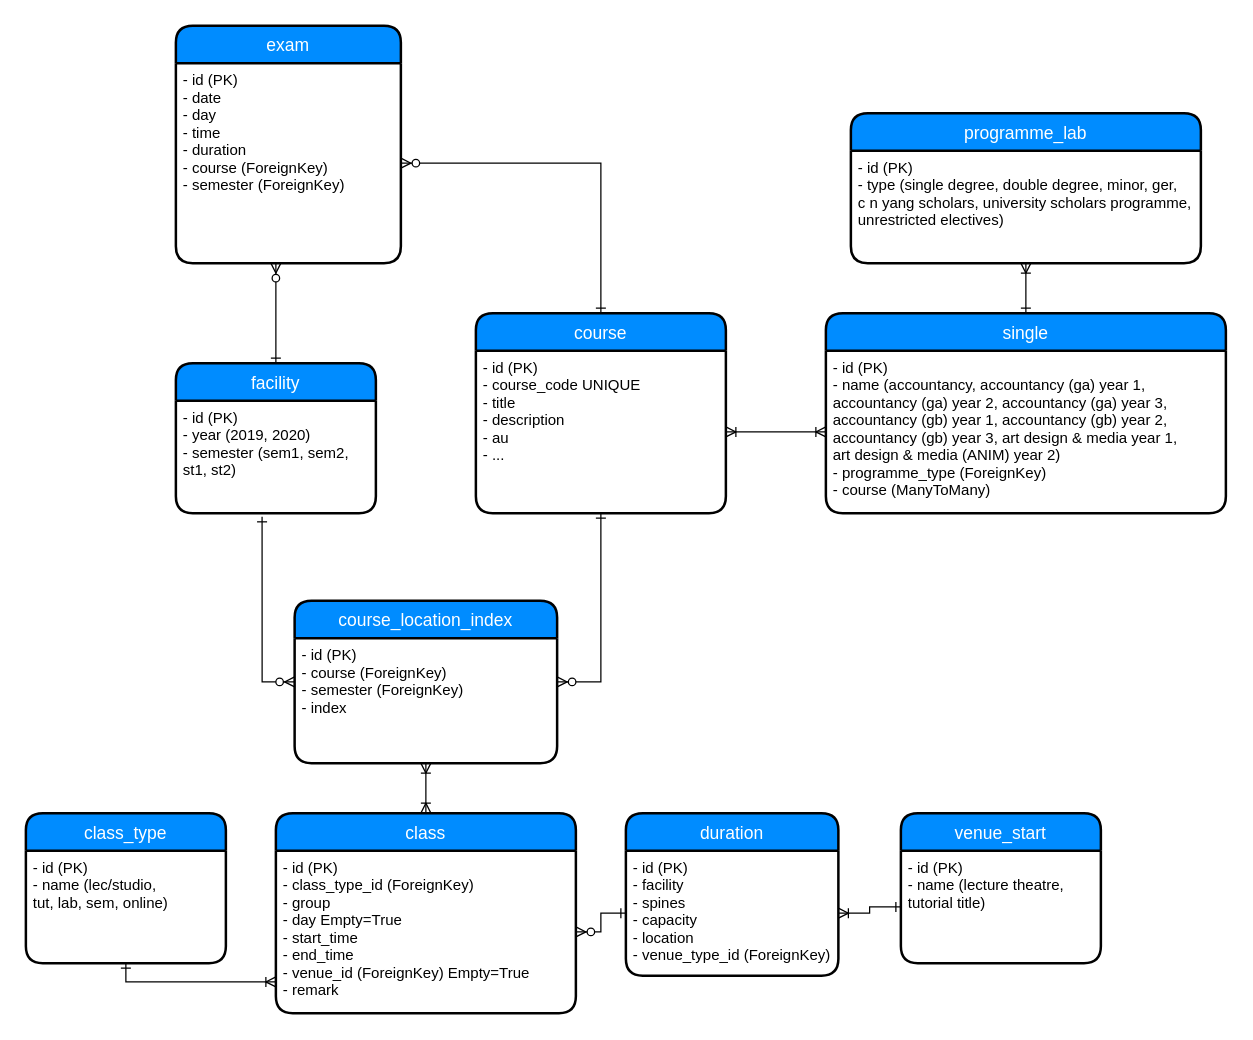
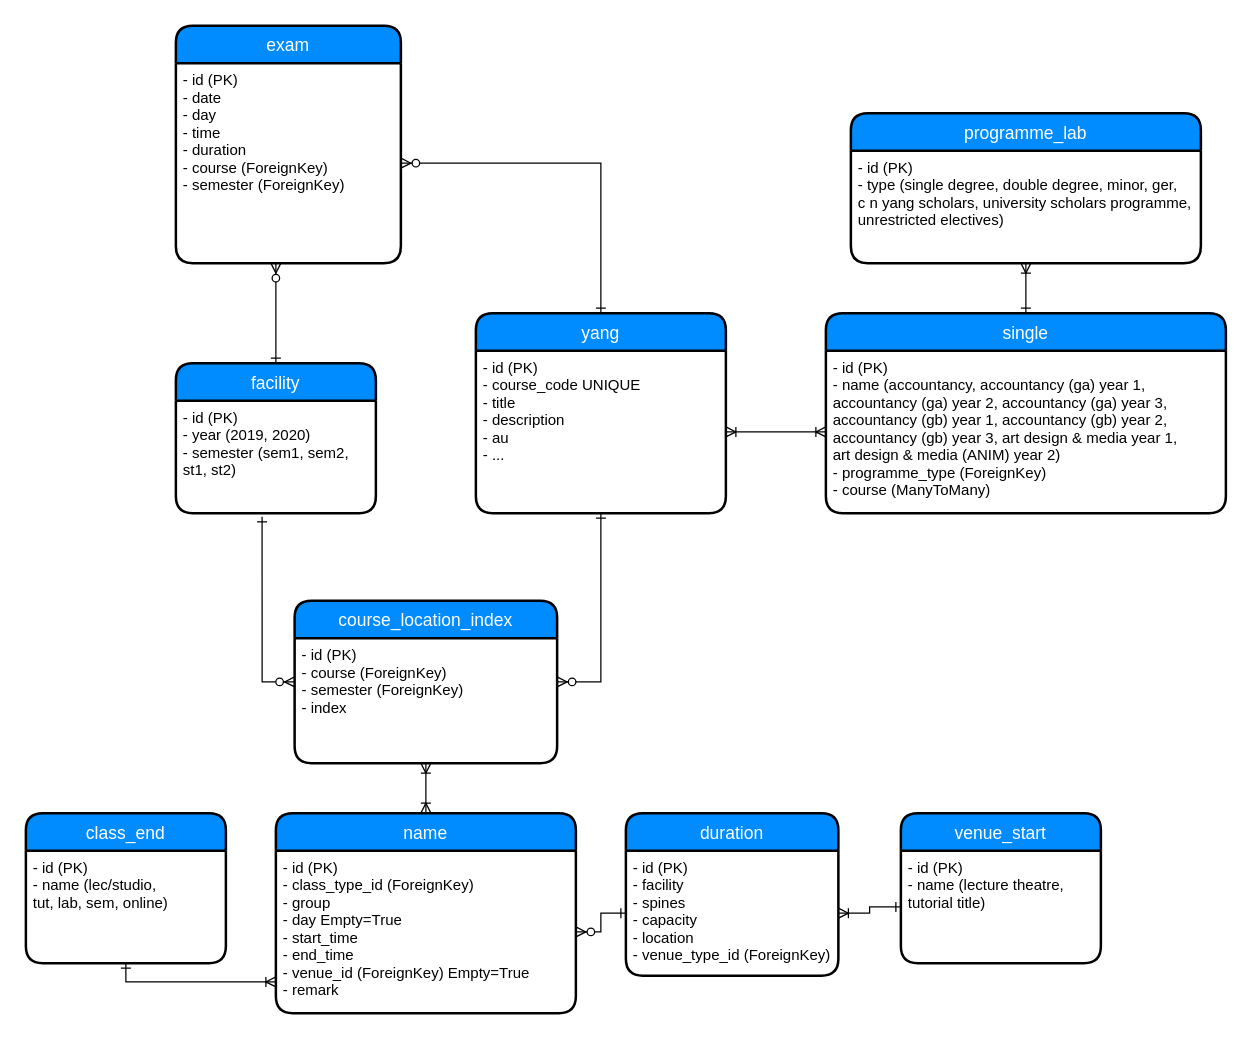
  <mxCell id="0" />
  <mxCell id="1" parent="0" />
  <mxCell id="2" value="" style="edgeStyle=orthogonalEdgeStyle;rounded=0;orthogonalLoop=1;jettySize=auto;html=1;startArrow=ERone;startFill=0;endArrow=ERzeroToMany;endFill=1;exitX=0;exitY=0.5;exitDx=0;exitDy=0;" parent="1" source="23" target="21" edge="1"><mxGeometry relative="1" as="geometry"><Array as="points" /><mxPoint x="420" y="680" as="sourcePoint" /></mxGeometry></mxCell>
  <mxCell id="3" value="" style="edgeStyle=orthogonalEdgeStyle;rounded=0;orthogonalLoop=1;jettySize=auto;html=1;startArrow=ERoneToMany;startFill=0;endArrow=ERone;endFill=0;entryX=0.5;entryY=0;entryDx=0;entryDy=0;" parent="1" source="31" target="28" edge="1"><mxGeometry relative="1" as="geometry"><mxPoint x="840" y="530" as="sourcePoint" /><Array as="points" /></mxGeometry></mxCell>
  <mxCell id="4" value="" style="edgeStyle=orthogonalEdgeStyle;rounded=0;orthogonalLoop=1;jettySize=auto;html=1;startArrow=ERone;startFill=0;endArrow=ERoneToMany;endFill=0;" parent="1" source="25" target="23" edge="1"><mxGeometry relative="1" as="geometry"><mxPoint x="660" y="845" as="sourcePoint" /></mxGeometry></mxCell>
  <mxCell id="5" value="" style="edgeStyle=orthogonalEdgeStyle;rounded=0;orthogonalLoop=1;jettySize=auto;html=1;startArrow=ERone;startFill=0;endArrow=ERoneToMany;endFill=0;" parent="1" source="26" target="21" edge="1"><mxGeometry relative="1" as="geometry"><Array as="points"><mxPoint x="200" y="785" /><mxPoint x="200" y="785" /></Array></mxGeometry></mxCell>
- <mxCell id="6" value="course" style="swimlane;childLayout=stackLayout;horizontal=1;startSize=30;horizontalStack=0;fillColor=#008cff;fontColor=#FFFFFF;rounded=1;fontSize=14;fontStyle=0;strokeWidth=2;resizeParent=0;resizeLast=1;shadow=0;dashed=0;align=center;" parent="1" vertex="1"><mxGeometry x="380" y="250" width="200" height="160" as="geometry" /></mxCell>
+ <mxCell id="6" value="yang" style="swimlane;childLayout=stackLayout;horizontal=1;startSize=30;horizontalStack=0;fillColor=#008cff;fontColor=#FFFFFF;rounded=1;fontSize=14;fontStyle=0;strokeWidth=2;resizeParent=0;resizeLast=1;shadow=0;dashed=0;align=center;" parent="1" vertex="1"><mxGeometry x="380" y="250" width="200" height="160" as="geometry" /></mxCell>
  <mxCell id="7" value="- id (PK)&#10;- course_code UNIQUE&#10;- title&#10;- description&#10;- au&#10;- ..." style="align=left;strokeColor=none;fillColor=none;spacingLeft=4;fontSize=12;verticalAlign=top;resizable=0;rotatable=0;part=1;" parent="6" vertex="1"><mxGeometry y="30" width="200" height="130" as="geometry" /></mxCell>
  <mxCell id="8" value="" style="edgeStyle=orthogonalEdgeStyle;rounded=0;orthogonalLoop=1;jettySize=auto;html=1;startArrow=ERoneToMany;startFill=0;endArrow=ERoneToMany;endFill=0;" edge="1" parent="1" source="7" target="29"><mxGeometry relative="1" as="geometry" /></mxCell>
  <mxCell id="9" value="facility" style="swimlane;childLayout=stackLayout;horizontal=1;startSize=30;horizontalStack=0;fillColor=#008cff;fontColor=#FFFFFF;rounded=1;fontSize=14;fontStyle=0;strokeWidth=2;resizeParent=0;resizeLast=1;shadow=0;dashed=0;align=center;" parent="1" vertex="1"><mxGeometry x="140" y="290" width="160" height="120" as="geometry" /></mxCell>
  <mxCell id="10" value="- id (PK)&#10;- year (2019, 2020)&#10;- semester (sem1, sem2, &#10;st1, st2)" style="align=left;strokeColor=none;fillColor=none;spacingLeft=4;fontSize=12;verticalAlign=top;resizable=0;rotatable=0;part=1;" parent="9" vertex="1"><mxGeometry y="30" width="160" height="90" as="geometry" /></mxCell>
  <mxCell id="11" style="edgeStyle=orthogonalEdgeStyle;rounded=0;orthogonalLoop=1;jettySize=auto;html=1;entryX=0.5;entryY=1;entryDx=0;entryDy=0;startArrow=ERzeroToMany;startFill=1;endArrow=ERone;endFill=0;" edge="1" parent="1" source="13" target="7"><mxGeometry relative="1" as="geometry"><Array as="points"><mxPoint x="480" y="545" /></Array></mxGeometry></mxCell>
  <mxCell id="12" style="edgeStyle=orthogonalEdgeStyle;rounded=0;orthogonalLoop=1;jettySize=auto;html=1;entryX=0.431;entryY=1.033;entryDx=0;entryDy=0;entryPerimeter=0;startArrow=ERzeroToMany;startFill=1;endArrow=ERone;endFill=0;" edge="1" parent="1" source="13" target="10"><mxGeometry relative="1" as="geometry"><Array as="points"><mxPoint x="209" y="545" /></Array></mxGeometry></mxCell>
  <mxCell id="13" value="course_location_index" style="swimlane;childLayout=stackLayout;horizontal=1;startSize=30;horizontalStack=0;fillColor=#008cff;fontColor=#FFFFFF;rounded=1;fontSize=14;fontStyle=0;strokeWidth=2;resizeParent=0;resizeLast=1;shadow=0;dashed=0;align=center;" vertex="1" parent="1"><mxGeometry x="235" y="480" width="210" height="130" as="geometry" /></mxCell>
  <mxCell id="14" value="- id (PK)&#10;- course (ForeignKey)&#10;- semester (ForeignKey)&#10;- index" style="align=left;strokeColor=none;fillColor=none;spacingLeft=4;fontSize=12;verticalAlign=top;resizable=0;rotatable=0;part=1;" vertex="1" parent="13"><mxGeometry y="30" width="210" height="100" as="geometry" /></mxCell>
  <mxCell id="15" value="" style="edgeStyle=orthogonalEdgeStyle;rounded=0;orthogonalLoop=1;jettySize=auto;html=1;startArrow=ERoneToMany;startFill=0;endArrow=ERoneToMany;endFill=0;entryX=0.5;entryY=0;entryDx=0;entryDy=0;" edge="1" parent="1" source="14" target="20"><mxGeometry relative="1" as="geometry" /></mxCell>
  <mxCell id="16" value="exam" style="swimlane;childLayout=stackLayout;horizontal=1;startSize=30;horizontalStack=0;fillColor=#008cff;fontColor=#FFFFFF;rounded=1;fontSize=14;fontStyle=0;strokeWidth=2;resizeParent=0;resizeLast=1;shadow=0;dashed=0;align=center;" parent="1" vertex="1"><mxGeometry x="140" y="20" width="180" height="190" as="geometry" /></mxCell>
  <mxCell id="17" value="- id (PK)&#10;- date&#10;- day&#10;- time&#10;- duration&#10;- course (ForeignKey)&#10;- semester (ForeignKey)" style="align=left;strokeColor=none;fillColor=none;spacingLeft=4;fontSize=12;verticalAlign=top;resizable=0;rotatable=0;part=1;" parent="16" vertex="1"><mxGeometry y="30" width="180" height="160" as="geometry" /></mxCell>
  <mxCell id="18" style="edgeStyle=orthogonalEdgeStyle;rounded=0;orthogonalLoop=1;jettySize=auto;html=1;startArrow=ERzeroToMany;startFill=1;endArrow=ERone;endFill=0;" edge="1" parent="1" source="17" target="9"><mxGeometry relative="1" as="geometry"><Array as="points"><mxPoint x="220" y="240" /><mxPoint x="220" y="240" /></Array></mxGeometry></mxCell>
  <mxCell id="19" style="edgeStyle=orthogonalEdgeStyle;rounded=0;orthogonalLoop=1;jettySize=auto;html=1;exitX=1;exitY=0.5;exitDx=0;exitDy=0;startArrow=ERzeroToMany;startFill=1;endArrow=ERone;endFill=0;" edge="1" parent="1" source="17" target="6"><mxGeometry relative="1" as="geometry" /></mxCell>
- <mxCell id="20" value="class" style="swimlane;childLayout=stackLayout;horizontal=1;startSize=30;horizontalStack=0;fillColor=#008cff;fontColor=#FFFFFF;rounded=1;fontSize=14;fontStyle=0;strokeWidth=2;resizeParent=0;resizeLast=1;shadow=0;dashed=0;align=center;" parent="1" vertex="1"><mxGeometry x="220" y="650" width="240" height="160" as="geometry" /></mxCell>
+ <mxCell id="20" value="name" style="swimlane;childLayout=stackLayout;horizontal=1;startSize=30;horizontalStack=0;fillColor=#008cff;fontColor=#FFFFFF;rounded=1;fontSize=14;fontStyle=0;strokeWidth=2;resizeParent=0;resizeLast=1;shadow=0;dashed=0;align=center;" parent="1" vertex="1"><mxGeometry x="220" y="650" width="240" height="160" as="geometry" /></mxCell>
  <mxCell id="21" value="- id (PK)&#10;- class_type_id (ForeignKey)&#10;- group&#10;- day Empty=True&#10;- start_time&#10;- end_time&#10;- venue_id (ForeignKey) Empty=True&#10;- remark" style="align=left;strokeColor=none;fillColor=none;spacingLeft=4;fontSize=12;verticalAlign=top;resizable=0;rotatable=0;part=1;" parent="20" vertex="1"><mxGeometry y="30" width="240" height="130" as="geometry" /></mxCell>
  <mxCell id="22" value="duration" style="swimlane;childLayout=stackLayout;horizontal=1;startSize=30;horizontalStack=0;fillColor=#008cff;fontColor=#FFFFFF;rounded=1;fontSize=14;fontStyle=0;strokeWidth=2;resizeParent=0;resizeLast=1;shadow=0;dashed=0;align=center;" parent="1" vertex="1"><mxGeometry x="500" y="650" width="170" height="130" as="geometry" /></mxCell>
  <mxCell id="23" value="- id (PK)&#10;- facility&#10;- spines&#10;- capacity&#10;- location&#10;- venue_type_id (ForeignKey)" style="align=left;strokeColor=none;fillColor=none;spacingLeft=4;fontSize=12;verticalAlign=top;resizable=0;rotatable=0;part=1;" parent="22" vertex="1"><mxGeometry y="30" width="170" height="100" as="geometry" /></mxCell>
  <mxCell id="24" value="venue_start" style="swimlane;childLayout=stackLayout;horizontal=1;startSize=30;horizontalStack=0;fillColor=#008cff;fontColor=#FFFFFF;rounded=1;fontSize=14;fontStyle=0;strokeWidth=2;resizeParent=0;resizeLast=1;shadow=0;dashed=0;align=center;" parent="1" vertex="1"><mxGeometry x="720" y="650" width="160" height="120" as="geometry" /></mxCell>
  <mxCell id="25" value="- id (PK)&#10;- name (lecture theatre, &#10;tutorial title)" style="align=left;strokeColor=none;fillColor=none;spacingLeft=4;fontSize=12;verticalAlign=top;resizable=0;rotatable=0;part=1;" parent="24" vertex="1"><mxGeometry y="30" width="160" height="90" as="geometry" /></mxCell>
- <mxCell id="26" value="class_type" style="swimlane;childLayout=stackLayout;horizontal=1;startSize=30;horizontalStack=0;fillColor=#008cff;fontColor=#FFFFFF;rounded=1;fontSize=14;fontStyle=0;strokeWidth=2;resizeParent=0;resizeLast=1;shadow=0;dashed=0;align=center;" parent="1" vertex="1"><mxGeometry x="20" y="650" width="160" height="120" as="geometry" /></mxCell>
+ <mxCell id="26" value="class_end" style="swimlane;childLayout=stackLayout;horizontal=1;startSize=30;horizontalStack=0;fillColor=#008cff;fontColor=#FFFFFF;rounded=1;fontSize=14;fontStyle=0;strokeWidth=2;resizeParent=0;resizeLast=1;shadow=0;dashed=0;align=center;" parent="1" vertex="1"><mxGeometry x="20" y="650" width="160" height="120" as="geometry" /></mxCell>
  <mxCell id="27" value="- id (PK)&#10;- name (lec/studio, &#10;tut, lab, sem, online)" style="align=left;strokeColor=none;fillColor=none;spacingLeft=4;fontSize=12;verticalAlign=top;resizable=0;rotatable=0;part=1;" parent="26" vertex="1"><mxGeometry y="30" width="160" height="90" as="geometry" /></mxCell>
  <mxCell id="28" value="single" style="swimlane;childLayout=stackLayout;horizontal=1;startSize=30;horizontalStack=0;fillColor=#008cff;fontColor=#FFFFFF;rounded=1;fontSize=14;fontStyle=0;strokeWidth=2;resizeParent=0;resizeLast=1;shadow=0;dashed=0;align=center;" parent="1" vertex="1"><mxGeometry x="660" y="250" width="320" height="160" as="geometry" /></mxCell>
  <mxCell id="29" value="- id (PK)&#10;- name (accountancy, accountancy (ga) year 1, &#10;accountancy (ga) year 2, accountancy (ga) year 3, &#10;accountancy (gb) year 1, accountancy (gb) year 2, &#10;accountancy (gb) year 3, art design &amp; media year 1,&#10;art design &amp; media (ANIM) year 2)&#10;- programme_type (ForeignKey)&#10;- course (ManyToMany)" style="align=left;strokeColor=none;fillColor=none;spacingLeft=4;fontSize=12;verticalAlign=top;resizable=0;rotatable=0;part=1;" parent="28" vertex="1"><mxGeometry y="30" width="320" height="130" as="geometry" /></mxCell>
  <mxCell id="30" value="programme_lab" style="swimlane;childLayout=stackLayout;horizontal=1;startSize=30;horizontalStack=0;fillColor=#008cff;fontColor=#FFFFFF;rounded=1;fontSize=14;fontStyle=0;strokeWidth=2;resizeParent=0;resizeLast=1;shadow=0;dashed=0;align=center;" parent="1" vertex="1"><mxGeometry x="680" y="90" width="280" height="120" as="geometry" /></mxCell>
  <mxCell id="31" value="- id (PK)&#10;- type (single degree, double degree, minor, ger, &#10;c n yang scholars, university scholars programme, &#10;unrestricted electives) " style="align=left;strokeColor=none;fillColor=none;spacingLeft=4;fontSize=12;verticalAlign=top;resizable=0;rotatable=0;part=1;" parent="30" vertex="1"><mxGeometry y="30" width="280" height="90" as="geometry" /></mxCell>
